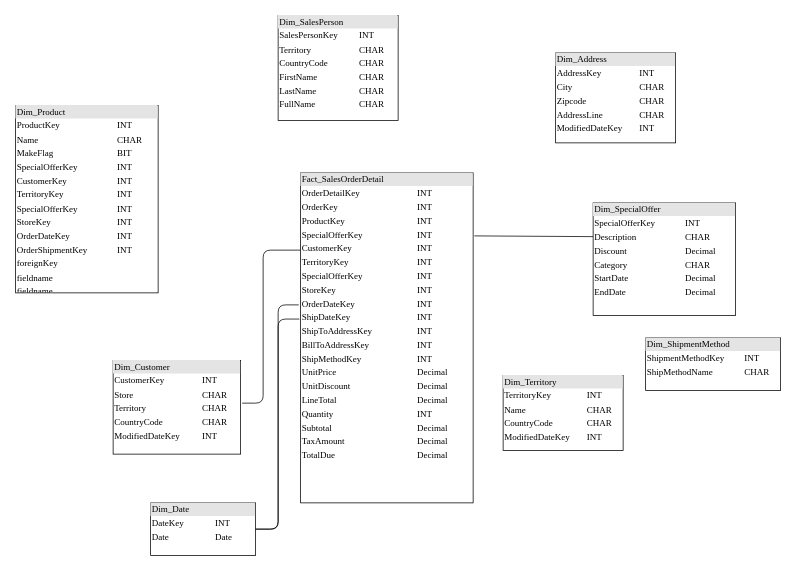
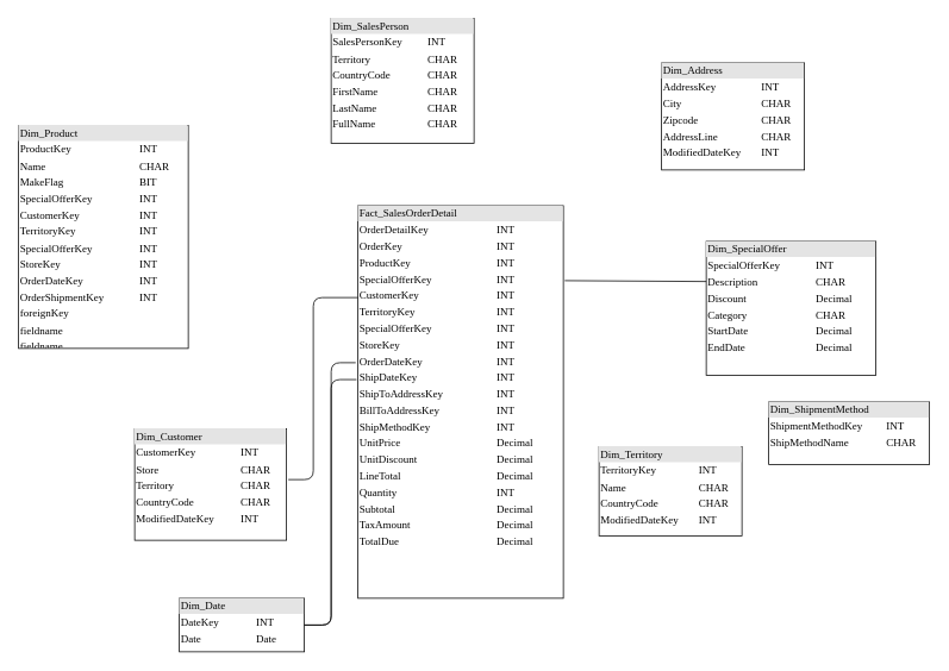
  <mxCell id="0" />
  <mxCell id="1" parent="0" />
  <mxCell id="2" value="&lt;div style=&quot;box-sizing: border-box ; width: 100% ; background: #e4e4e4 ; padding: 2px&quot;&gt;Fact_SalesOrderDetail&lt;/div&gt;&lt;table style=&quot;width: 100% ; font-size: 1em&quot; cellspacing=&quot;0&quot; cellpadding=&quot;2&quot;&gt;&lt;tbody&gt;&lt;tr&gt;&lt;td&gt;OrderDetailKey&lt;/td&gt;&lt;td&gt;INT&lt;/td&gt;&lt;td&gt;&lt;br&gt;&lt;/td&gt;&lt;/tr&gt;&lt;tr&gt;&lt;td&gt;OrderKey&lt;/td&gt;&lt;td&gt;INT&lt;/td&gt;&lt;td&gt;&lt;br&gt;&lt;/td&gt;&lt;/tr&gt;&lt;tr&gt;&lt;td&gt;ProductKey&lt;/td&gt;&lt;td&gt;INT&lt;/td&gt;&lt;td&gt;&lt;br&gt;&lt;/td&gt;&lt;/tr&gt;&lt;tr&gt;&lt;td&gt;SpecialOfferKey&lt;br&gt;&lt;/td&gt;&lt;td&gt;INT&lt;/td&gt;&lt;td&gt;&lt;br&gt;&lt;/td&gt;&lt;/tr&gt;&lt;tr&gt;&lt;td&gt;CustomerKey&lt;br&gt;&lt;/td&gt;&lt;td&gt;INT&lt;/td&gt;&lt;td&gt;&lt;br&gt;&lt;/td&gt;&lt;/tr&gt;&lt;tr&gt;&lt;td&gt;TerritoryKey&lt;br&gt;&lt;/td&gt;&lt;td&gt;INT&lt;/td&gt;&lt;td&gt;&lt;br&gt;&lt;/td&gt;&lt;/tr&gt;&lt;tr&gt;&lt;td&gt;SpecialOfferKey&lt;br&gt;&lt;/td&gt;&lt;td&gt;INT&lt;/td&gt;&lt;td&gt;&lt;br&gt;&lt;/td&gt;&lt;/tr&gt;&lt;tr&gt;&lt;td&gt;StoreKey&lt;br&gt;&lt;/td&gt;&lt;td&gt;INT&lt;/td&gt;&lt;td&gt;&lt;br&gt;&lt;/td&gt;&lt;/tr&gt;&lt;tr&gt;&lt;td&gt;OrderDateKey&lt;br&gt;&lt;/td&gt;&lt;td&gt;INT&lt;/td&gt;&lt;td&gt;&lt;br&gt;&lt;/td&gt;&lt;/tr&gt;&lt;tr&gt;&lt;td&gt;ShipDateKey&lt;br&gt;&lt;/td&gt;&lt;td&gt;INT&lt;br&gt;&lt;/td&gt;&lt;td&gt;&lt;br&gt;&lt;/td&gt;&lt;/tr&gt;&lt;tr&gt;&lt;td&gt;ShipToAddressKey&lt;br&gt;&lt;/td&gt;&lt;td&gt;INT&lt;br&gt;&lt;/td&gt;&lt;td&gt;&lt;br&gt;&lt;/td&gt;&lt;/tr&gt;&lt;tr&gt;&lt;td&gt;BillToAddressKey&lt;br&gt;&lt;/td&gt;&lt;td&gt;INT&lt;br&gt;&lt;/td&gt;&lt;td&gt;&lt;br&gt;&lt;/td&gt;&lt;/tr&gt;&lt;tr&gt;&lt;td&gt;ShipMethodKey&lt;br&gt;&lt;/td&gt;&lt;td&gt;INT&lt;br&gt;&lt;/td&gt;&lt;td&gt;&lt;br&gt;&lt;/td&gt;&lt;/tr&gt;&lt;tr&gt;&lt;td&gt;UnitPrice&lt;br&gt;&lt;/td&gt;&lt;td&gt;Decimal&lt;br&gt;&lt;/td&gt;&lt;td&gt;&lt;br&gt;&lt;/td&gt;&lt;/tr&gt;&lt;tr&gt;&lt;td&gt;UnitDiscount&lt;br&gt;&lt;/td&gt;&lt;td&gt;Decimal&lt;br&gt;&lt;/td&gt;&lt;td&gt;&lt;br&gt;&lt;/td&gt;&lt;/tr&gt;&lt;tr&gt;&lt;td&gt;LineTotal&lt;br&gt;&lt;/td&gt;&lt;td&gt;Decimal&lt;br&gt;&lt;/td&gt;&lt;td&gt;&lt;br&gt;&lt;/td&gt;&lt;/tr&gt;&lt;tr&gt;&lt;td&gt;Quantity&lt;br&gt;&lt;/td&gt;&lt;td&gt;INT&lt;br&gt;&lt;/td&gt;&lt;td&gt;&lt;br&gt;&lt;/td&gt;&lt;/tr&gt;&lt;tr&gt;&lt;td&gt;Subtotal&lt;br&gt;&lt;/td&gt;&lt;td&gt;Decimal&lt;br&gt;&lt;/td&gt;&lt;td&gt;&lt;br&gt;&lt;/td&gt;&lt;/tr&gt;&lt;tr&gt;&lt;td&gt;TaxAmount&lt;br&gt;&lt;/td&gt;&lt;td&gt;Decimal&lt;br&gt;&lt;/td&gt;&lt;td&gt;&lt;br&gt;&lt;/td&gt;&lt;/tr&gt;&lt;tr&gt;&lt;td&gt;TotalDue&lt;br&gt;&lt;/td&gt;&lt;td&gt;Decimal&lt;br&gt;&lt;/td&gt;&lt;td&gt;&lt;br&gt;&lt;/td&gt;&lt;/tr&gt;&lt;/tbody&gt;&lt;/table&gt;" style="verticalAlign=top;align=left;overflow=fill;html=1;rounded=0;shadow=0;comic=0;labelBackgroundColor=none;strokeWidth=1;fontFamily=Verdana;fontSize=12" vertex="1" parent="1"><mxGeometry x="400" y="230" width="230" height="440" as="geometry" /></mxCell>
- <mxCell id="3" value="&lt;div style=&quot;box-sizing: border-box ; width: 100% ; background: #e4e4e4 ; padding: 2px&quot;&gt;Dim_Date&lt;/div&gt;&lt;table style=&quot;width: 100% ; font-size: 1em&quot; cellspacing=&quot;0&quot; cellpadding=&quot;2&quot;&gt;&lt;tbody&gt;&lt;tr&gt;&lt;td&gt;DateKey&lt;/td&gt;&lt;td&gt;INT&lt;/td&gt;&lt;td&gt;&lt;br&gt;&lt;/td&gt;&lt;/tr&gt;&lt;tr&gt;&lt;td&gt;Date&lt;/td&gt;&lt;td&gt;Date&lt;/td&gt;&lt;td&gt;&lt;br&gt;&lt;/td&gt;&lt;/tr&gt;&lt;/tbody&gt;&lt;/table&gt;" style="verticalAlign=top;align=left;overflow=fill;html=1;rounded=0;shadow=0;comic=0;labelBackgroundColor=none;strokeWidth=1;fontFamily=Verdana;fontSize=12" vertex="1" parent="1"><mxGeometry x="200" y="670" width="140" height="70" as="geometry" /></mxCell>
+ <mxCell id="3" value="&lt;div style=&quot;box-sizing: border-box ; width: 100% ; background: #e4e4e4 ; padding: 2px&quot;&gt;Dim_Date&lt;/div&gt;&lt;table style=&quot;width: 100% ; font-size: 1em&quot; cellspacing=&quot;0&quot; cellpadding=&quot;2&quot;&gt;&lt;tbody&gt;&lt;tr&gt;&lt;td&gt;DateKey&lt;/td&gt;&lt;td&gt;INT&lt;/td&gt;&lt;td&gt;&lt;br&gt;&lt;/td&gt;&lt;/tr&gt;&lt;tr&gt;&lt;td&gt;Date&lt;/td&gt;&lt;td&gt;Date&lt;/td&gt;&lt;td&gt;&lt;br&gt;&lt;/td&gt;&lt;/tr&gt;&lt;/tbody&gt;&lt;/table&gt;" style="verticalAlign=top;align=left;overflow=fill;html=1;rounded=0;shadow=0;comic=0;labelBackgroundColor=none;strokeWidth=1;fontFamily=Verdana;fontSize=12" vertex="1" parent="1"><mxGeometry x="200" y="670" width="140" height="60" as="geometry" /></mxCell>
  <mxCell id="4" value="&lt;div style=&quot;box-sizing: border-box ; width: 100% ; background: #e4e4e4 ; padding: 2px&quot;&gt;Dim_SpecialOffer&lt;/div&gt;&lt;table style=&quot;width: 100% ; font-size: 1em&quot; cellspacing=&quot;0&quot; cellpadding=&quot;2&quot;&gt;&lt;tbody&gt;&lt;tr&gt;&lt;td&gt;SpecialOfferKey&lt;/td&gt;&lt;td&gt;INT&lt;/td&gt;&lt;td&gt;&lt;br&gt;&lt;/td&gt;&lt;/tr&gt;&lt;tr&gt;&lt;td&gt;Description&lt;/td&gt;&lt;td&gt;CHAR&lt;/td&gt;&lt;td&gt;&lt;br&gt;&lt;/td&gt;&lt;/tr&gt;&lt;tr&gt;&lt;td&gt;Discount&lt;br&gt;&lt;/td&gt;&lt;td&gt;Decimal&lt;br&gt;&lt;/td&gt;&lt;td&gt;&lt;br&gt;&lt;/td&gt;&lt;/tr&gt;&lt;tr&gt;&lt;td&gt;Category&lt;br&gt;&lt;/td&gt;&lt;td&gt;CHAR&lt;br&gt;&lt;/td&gt;&lt;td&gt;&lt;br&gt;&lt;/td&gt;&lt;/tr&gt;&lt;tr&gt;&lt;td&gt;StartDate&lt;br&gt;&lt;/td&gt;&lt;td&gt;Decimal&lt;br&gt;&lt;/td&gt;&lt;td&gt;&lt;br&gt;&lt;/td&gt;&lt;/tr&gt;&lt;tr&gt;&lt;td&gt;EndDate&lt;br&gt;&lt;/td&gt;&lt;td&gt;Decimal&lt;br&gt;&lt;/td&gt;&lt;td&gt;&lt;br&gt;&lt;/td&gt;&lt;/tr&gt;&lt;/tbody&gt;&lt;/table&gt;" style="verticalAlign=top;align=left;overflow=fill;html=1;rounded=0;shadow=0;comic=0;labelBackgroundColor=none;strokeWidth=1;fontFamily=Verdana;fontSize=12" vertex="1" parent="1"><mxGeometry x="790" y="270" width="190" height="150" as="geometry" /></mxCell>
  <mxCell id="5" value="&lt;div style=&quot;box-sizing: border-box ; width: 100% ; background: #e4e4e4 ; padding: 2px&quot;&gt;Dim_Territory&lt;/div&gt;&lt;table style=&quot;width: 100% ; font-size: 1em&quot; cellspacing=&quot;0&quot; cellpadding=&quot;2&quot;&gt;&lt;tbody&gt;&lt;tr&gt;&lt;td&gt;TerritoryKey&lt;/td&gt;&lt;td&gt;INT&lt;/td&gt;&lt;td&gt;&lt;br&gt;&lt;/td&gt;&lt;/tr&gt;&lt;tr&gt;&lt;td&gt;Name&lt;/td&gt;&lt;td&gt;CHAR&lt;/td&gt;&lt;td&gt;&lt;br&gt;&lt;/td&gt;&lt;/tr&gt;&lt;tr&gt;&lt;td&gt;CountryCode&lt;br&gt;&lt;/td&gt;&lt;td&gt;CHAR&lt;br&gt;&lt;/td&gt;&lt;td&gt;&lt;br&gt;&lt;/td&gt;&lt;/tr&gt;&lt;tr&gt;&lt;td&gt;ModifiedDateKey&lt;br&gt;&lt;/td&gt;&lt;td&gt;INT&lt;br&gt;&lt;/td&gt;&lt;td&gt;&lt;br&gt;&lt;/td&gt;&lt;/tr&gt;&lt;tr&gt;&lt;td&gt;&lt;br&gt;&lt;/td&gt;&lt;td&gt;&lt;br&gt;&lt;/td&gt;&lt;td&gt;&lt;br&gt;&lt;/td&gt;&lt;/tr&gt;&lt;tr&gt;&lt;td&gt;&lt;br&gt;&lt;/td&gt;&lt;td&gt;&lt;br&gt;&lt;/td&gt;&lt;td&gt;&lt;br&gt;&lt;/td&gt;&lt;/tr&gt;&lt;tr&gt;&lt;td&gt;&lt;br&gt;&lt;/td&gt;&lt;td&gt;&lt;br&gt;&lt;/td&gt;&lt;td&gt;&lt;br&gt;&lt;/td&gt;&lt;/tr&gt;&lt;/tbody&gt;&lt;/table&gt;" style="verticalAlign=top;align=left;overflow=fill;html=1;rounded=0;shadow=0;comic=0;labelBackgroundColor=none;strokeWidth=1;fontFamily=Verdana;fontSize=12" vertex="1" parent="1"><mxGeometry x="670" y="500" width="160" height="100" as="geometry" /></mxCell>
  <mxCell id="6" value="&lt;div style=&quot;box-sizing: border-box ; width: 100% ; background: #e4e4e4 ; padding: 2px&quot;&gt;Dim_Product&lt;/div&gt;&lt;table style=&quot;width: 100% ; font-size: 1em&quot; cellspacing=&quot;0&quot; cellpadding=&quot;2&quot;&gt;&lt;tbody&gt;&lt;tr&gt;&lt;td&gt;ProductKey&lt;/td&gt;&lt;td&gt;INT&lt;/td&gt;&lt;td&gt;&lt;br&gt;&lt;/td&gt;&lt;/tr&gt;&lt;tr&gt;&lt;td&gt;Name&lt;/td&gt;&lt;td&gt;CHAR&lt;/td&gt;&lt;td&gt;&lt;br&gt;&lt;/td&gt;&lt;/tr&gt;&lt;tr&gt;&lt;td&gt;MakeFlag&lt;/td&gt;&lt;td&gt;BIT&lt;/td&gt;&lt;td&gt;&lt;br&gt;&lt;/td&gt;&lt;/tr&gt;&lt;tr&gt;&lt;td&gt;SpecialOfferKey&lt;br&gt;&lt;/td&gt;&lt;td&gt;INT&lt;/td&gt;&lt;td&gt;&lt;br&gt;&lt;/td&gt;&lt;/tr&gt;&lt;tr&gt;&lt;td&gt;CustomerKey&lt;br&gt;&lt;/td&gt;&lt;td&gt;INT&lt;/td&gt;&lt;td&gt;&lt;br&gt;&lt;/td&gt;&lt;/tr&gt;&lt;tr&gt;&lt;td&gt;TerritoryKey&lt;br&gt;&lt;/td&gt;&lt;td&gt;INT&lt;/td&gt;&lt;td&gt;&lt;br&gt;&lt;/td&gt;&lt;/tr&gt;&lt;tr&gt;&lt;td&gt;SpecialOfferKey&lt;br&gt;&lt;/td&gt;&lt;td&gt;INT&lt;/td&gt;&lt;td&gt;&lt;br&gt;&lt;/td&gt;&lt;/tr&gt;&lt;tr&gt;&lt;td&gt;StoreKey&lt;br&gt;&lt;/td&gt;&lt;td&gt;INT&lt;/td&gt;&lt;td&gt;&lt;br&gt;&lt;/td&gt;&lt;/tr&gt;&lt;tr&gt;&lt;td&gt;OrderDateKey&lt;br&gt;&lt;/td&gt;&lt;td&gt;INT&lt;/td&gt;&lt;td&gt;&lt;br&gt;&lt;/td&gt;&lt;/tr&gt;&lt;tr&gt;&lt;td&gt;OrderShipmentKey&lt;br&gt;&lt;/td&gt;&lt;td&gt;INT&lt;/td&gt;&lt;td&gt;&lt;br&gt;&lt;/td&gt;&lt;/tr&gt;&lt;tr&gt;&lt;td&gt;foreignKey&lt;br&gt;&lt;/td&gt;&lt;td&gt;&lt;br&gt;&lt;/td&gt;&lt;td&gt;&lt;br&gt;&lt;/td&gt;&lt;/tr&gt;&lt;tr&gt;&lt;td&gt;fieldname&lt;br&gt;&lt;/td&gt;&lt;td&gt;&lt;br&gt;&lt;/td&gt;&lt;td&gt;&lt;br&gt;&lt;/td&gt;&lt;/tr&gt;&lt;tr&gt;&lt;td&gt;fieldname&lt;br&gt;&lt;/td&gt;&lt;td&gt;&lt;br&gt;&lt;/td&gt;&lt;td&gt;&lt;br&gt;&lt;/td&gt;&lt;/tr&gt;&lt;tr&gt;&lt;td&gt;foreignKey&lt;br&gt;&lt;/td&gt;&lt;td&gt;&lt;br&gt;&lt;/td&gt;&lt;td&gt;&lt;br&gt;&lt;/td&gt;&lt;/tr&gt;&lt;tr&gt;&lt;td&gt;fieldname&lt;br&gt;&lt;/td&gt;&lt;td&gt;&lt;br&gt;&lt;/td&gt;&lt;td&gt;&lt;br&gt;&lt;/td&gt;&lt;/tr&gt;&lt;tr&gt;&lt;td&gt;fieldname&lt;br&gt;&lt;/td&gt;&lt;td&gt;&lt;br&gt;&lt;/td&gt;&lt;td&gt;&lt;br&gt;&lt;/td&gt;&lt;/tr&gt;&lt;tr&gt;&lt;td&gt;foreignKey&lt;br&gt;&lt;/td&gt;&lt;td&gt;&lt;br&gt;&lt;/td&gt;&lt;td&gt;&lt;br&gt;&lt;/td&gt;&lt;/tr&gt;&lt;/tbody&gt;&lt;/table&gt;" style="verticalAlign=top;align=left;overflow=fill;html=1;rounded=0;shadow=0;comic=0;labelBackgroundColor=none;strokeWidth=1;fontFamily=Verdana;fontSize=12" vertex="1" parent="1"><mxGeometry x="20" y="140" width="190" height="250" as="geometry" /></mxCell>
  <mxCell id="7" value="&lt;div style=&quot;box-sizing: border-box ; width: 100% ; background: #e4e4e4 ; padding: 2px&quot;&gt;Dim_Address&lt;/div&gt;&lt;table style=&quot;width: 100% ; font-size: 1em&quot; cellspacing=&quot;0&quot; cellpadding=&quot;2&quot;&gt;&lt;tbody&gt;&lt;tr&gt;&lt;td&gt;AddressKey&lt;/td&gt;&lt;td&gt;INT&lt;/td&gt;&lt;td&gt;&lt;br&gt;&lt;/td&gt;&lt;/tr&gt;&lt;tr&gt;&lt;td&gt;City&lt;/td&gt;&lt;td&gt;CHAR&lt;/td&gt;&lt;td&gt;&lt;br&gt;&lt;/td&gt;&lt;/tr&gt;&lt;tr&gt;&lt;td&gt;Zipcode&lt;br&gt;&lt;/td&gt;&lt;td&gt;CHAR&lt;br&gt;&lt;/td&gt;&lt;td&gt;&lt;br&gt;&lt;/td&gt;&lt;/tr&gt;&lt;tr&gt;&lt;td&gt;AddressLine&lt;br&gt;&lt;/td&gt;&lt;td&gt;CHAR&lt;br&gt;&lt;/td&gt;&lt;td&gt;&lt;br&gt;&lt;/td&gt;&lt;/tr&gt;&lt;tr&gt;&lt;td&gt;ModifiedDateKey&lt;br&gt;&lt;/td&gt;&lt;td&gt;INT&lt;br&gt;&lt;/td&gt;&lt;td&gt;&lt;br&gt;&lt;/td&gt;&lt;/tr&gt;&lt;tr&gt;&lt;td&gt;&lt;br&gt;&lt;/td&gt;&lt;td&gt;&lt;br&gt;&lt;/td&gt;&lt;td&gt;&lt;br&gt;&lt;/td&gt;&lt;/tr&gt;&lt;/tbody&gt;&lt;/table&gt;" style="verticalAlign=top;align=left;overflow=fill;html=1;rounded=0;shadow=0;comic=0;labelBackgroundColor=none;strokeWidth=1;fontFamily=Verdana;fontSize=12" vertex="1" parent="1"><mxGeometry x="740" y="70" width="160" height="120" as="geometry" /></mxCell>
  <mxCell id="8" value="&lt;div style=&quot;box-sizing: border-box ; width: 100% ; background: #e4e4e4 ; padding: 2px&quot;&gt;Dim_SalesPerson&lt;/div&gt;&lt;table style=&quot;width: 100% ; font-size: 1em&quot; cellspacing=&quot;0&quot; cellpadding=&quot;2&quot;&gt;&lt;tbody&gt;&lt;tr&gt;&lt;td&gt;SalesPersonKey&lt;/td&gt;&lt;td&gt;INT&lt;/td&gt;&lt;td&gt;&lt;br&gt;&lt;/td&gt;&lt;/tr&gt;&lt;tr&gt;&lt;td&gt;Territory&lt;/td&gt;&lt;td&gt;CHAR&lt;/td&gt;&lt;td&gt;&lt;br&gt;&lt;/td&gt;&lt;/tr&gt;&lt;tr&gt;&lt;td&gt;CountryCode&lt;br&gt;&lt;/td&gt;&lt;td&gt;CHAR&lt;br&gt;&lt;/td&gt;&lt;td&gt;&lt;br&gt;&lt;/td&gt;&lt;/tr&gt;&lt;tr&gt;&lt;td&gt;FirstName&lt;br&gt;&lt;/td&gt;&lt;td&gt;CHAR&lt;br&gt;&lt;/td&gt;&lt;td&gt;&lt;br&gt;&lt;/td&gt;&lt;/tr&gt;&lt;tr&gt;&lt;td&gt;LastName&lt;br&gt;&lt;/td&gt;&lt;td&gt;CHAR&lt;/td&gt;&lt;td&gt;&lt;br&gt;&lt;/td&gt;&lt;/tr&gt;&lt;tr&gt;&lt;td&gt;FullName&lt;br&gt;&lt;/td&gt;&lt;td&gt;CHAR&lt;br&gt;&lt;/td&gt;&lt;td&gt;&lt;br&gt;&lt;/td&gt;&lt;/tr&gt;&lt;tr&gt;&lt;td&gt;&lt;br&gt;&lt;/td&gt;&lt;td&gt;&lt;br&gt;&lt;/td&gt;&lt;td&gt;&lt;br&gt;&lt;/td&gt;&lt;/tr&gt;&lt;tr&gt;&lt;td&gt;&lt;br&gt;&lt;/td&gt;&lt;td&gt;&lt;br&gt;&lt;/td&gt;&lt;td&gt;&lt;br&gt;&lt;/td&gt;&lt;/tr&gt;&lt;/tbody&gt;&lt;/table&gt;" style="verticalAlign=top;align=left;overflow=fill;html=1;rounded=0;shadow=0;comic=0;labelBackgroundColor=none;strokeWidth=1;fontFamily=Verdana;fontSize=12" vertex="1" parent="1"><mxGeometry x="370" y="20" width="160" height="140" as="geometry" /></mxCell>
  <mxCell id="9" value="&lt;div style=&quot;box-sizing: border-box ; width: 100% ; background: #e4e4e4 ; padding: 2px&quot;&gt;Dim_Customer&lt;/div&gt;&lt;table style=&quot;width: 100% ; font-size: 1em&quot; cellspacing=&quot;0&quot; cellpadding=&quot;2&quot;&gt;&lt;tbody&gt;&lt;tr&gt;&lt;td&gt;CustomerKey&lt;/td&gt;&lt;td&gt;INT&lt;/td&gt;&lt;td&gt;&lt;br&gt;&lt;/td&gt;&lt;/tr&gt;&lt;tr&gt;&lt;td&gt;Store&lt;/td&gt;&lt;td&gt;CHAR&lt;/td&gt;&lt;td&gt;&lt;br&gt;&lt;/td&gt;&lt;/tr&gt;&lt;tr&gt;&lt;td&gt;Territory&lt;br&gt;&lt;/td&gt;&lt;td&gt;CHAR&lt;br&gt;&lt;/td&gt;&lt;td&gt;&lt;br&gt;&lt;/td&gt;&lt;/tr&gt;&lt;tr&gt;&lt;td&gt;CountryCode&lt;br&gt;&lt;/td&gt;&lt;td&gt;CHAR&lt;br&gt;&lt;/td&gt;&lt;td&gt;&lt;br&gt;&lt;/td&gt;&lt;/tr&gt;&lt;tr&gt;&lt;td&gt;ModifiedDateKey&lt;br&gt;&lt;/td&gt;&lt;td&gt;INT&lt;br&gt;&lt;/td&gt;&lt;td&gt;&lt;br&gt;&lt;/td&gt;&lt;/tr&gt;&lt;tr&gt;&lt;td&gt;&lt;br&gt;&lt;/td&gt;&lt;td&gt;&lt;br&gt;&lt;/td&gt;&lt;td&gt;&lt;br&gt;&lt;/td&gt;&lt;/tr&gt;&lt;/tbody&gt;&lt;/table&gt;" style="verticalAlign=top;align=left;overflow=fill;html=1;rounded=0;shadow=0;comic=0;labelBackgroundColor=none;strokeWidth=1;fontFamily=Verdana;fontSize=12" vertex="1" parent="1"><mxGeometry x="150" y="480" width="170" height="125" as="geometry" /></mxCell>
  <mxCell id="10" value="&lt;div style=&quot;box-sizing: border-box ; width: 100% ; background: #e4e4e4 ; padding: 2px&quot;&gt;Dim_ShipmentMethod&lt;/div&gt;&lt;table style=&quot;width: 100% ; font-size: 1em&quot; cellspacing=&quot;0&quot; cellpadding=&quot;2&quot;&gt;&lt;tbody&gt;&lt;tr&gt;&lt;td&gt;ShipmentMethodKey&lt;/td&gt;&lt;td&gt;INT&lt;/td&gt;&lt;td&gt;&lt;br&gt;&lt;/td&gt;&lt;/tr&gt;&lt;tr&gt;&lt;td&gt;ShipMethodName&lt;br&gt;&lt;/td&gt;&lt;td&gt;CHAR&lt;/td&gt;&lt;td&gt;&lt;br&gt;&lt;/td&gt;&lt;/tr&gt;&lt;/tbody&gt;&lt;/table&gt;" style="verticalAlign=top;align=left;overflow=fill;html=1;rounded=0;shadow=0;comic=0;labelBackgroundColor=none;strokeWidth=1;fontFamily=Verdana;fontSize=12" vertex="1" parent="1"><mxGeometry x="860" y="450" width="180" height="70" as="geometry" /></mxCell>
  <mxCell id="11" value="" style="endArrow=none;html=1;exitX=1;exitY=0.5;exitDx=0;exitDy=0;entryX=-0.007;entryY=0.443;entryDx=0;entryDy=0;entryPerimeter=0;edgeStyle=orthogonalEdgeStyle;" edge="1" parent="1" source="3" target="2"><mxGeometry width="50" height="50" relative="1" as="geometry"><mxPoint x="520" y="410" as="sourcePoint" /><mxPoint x="350" y="470" as="targetPoint" /></mxGeometry></mxCell>
  <mxCell id="12" value="" style="endArrow=none;html=1;exitX=1;exitY=0.5;exitDx=0;exitDy=0;entryX=-0.011;entryY=0.4;entryDx=0;entryDy=0;entryPerimeter=0;edgeStyle=orthogonalEdgeStyle;" edge="1" parent="1" source="3" target="2"><mxGeometry width="50" height="50" relative="1" as="geometry"><mxPoint x="250" y="635.08" as="sourcePoint" /><mxPoint x="308.04" y="360" as="targetPoint" /></mxGeometry></mxCell>
  <mxCell id="13" value="" style="endArrow=none;html=1;entryX=0;entryY=0.3;entryDx=0;entryDy=0;exitX=1.007;exitY=0.191;exitDx=0;exitDy=0;exitPerimeter=0;entryPerimeter=0;" edge="1" parent="1" source="2" target="4"><mxGeometry width="50" height="50" relative="1" as="geometry"><mxPoint x="520" y="410" as="sourcePoint" /><mxPoint x="570" y="360" as="targetPoint" /></mxGeometry></mxCell>
  <mxCell id="14" value="" style="endArrow=none;html=1;exitX=1.012;exitY=0.456;exitDx=0;exitDy=0;exitPerimeter=0;edgeStyle=orthogonalEdgeStyle;" edge="1" parent="1" source="9" target="2"><mxGeometry width="50" height="50" relative="1" as="geometry"><mxPoint x="520" y="410" as="sourcePoint" /><mxPoint x="570" y="360" as="targetPoint" /><Array as="points"><mxPoint x="350" y="537" /><mxPoint x="350" y="333" /></Array></mxGeometry></mxCell>
